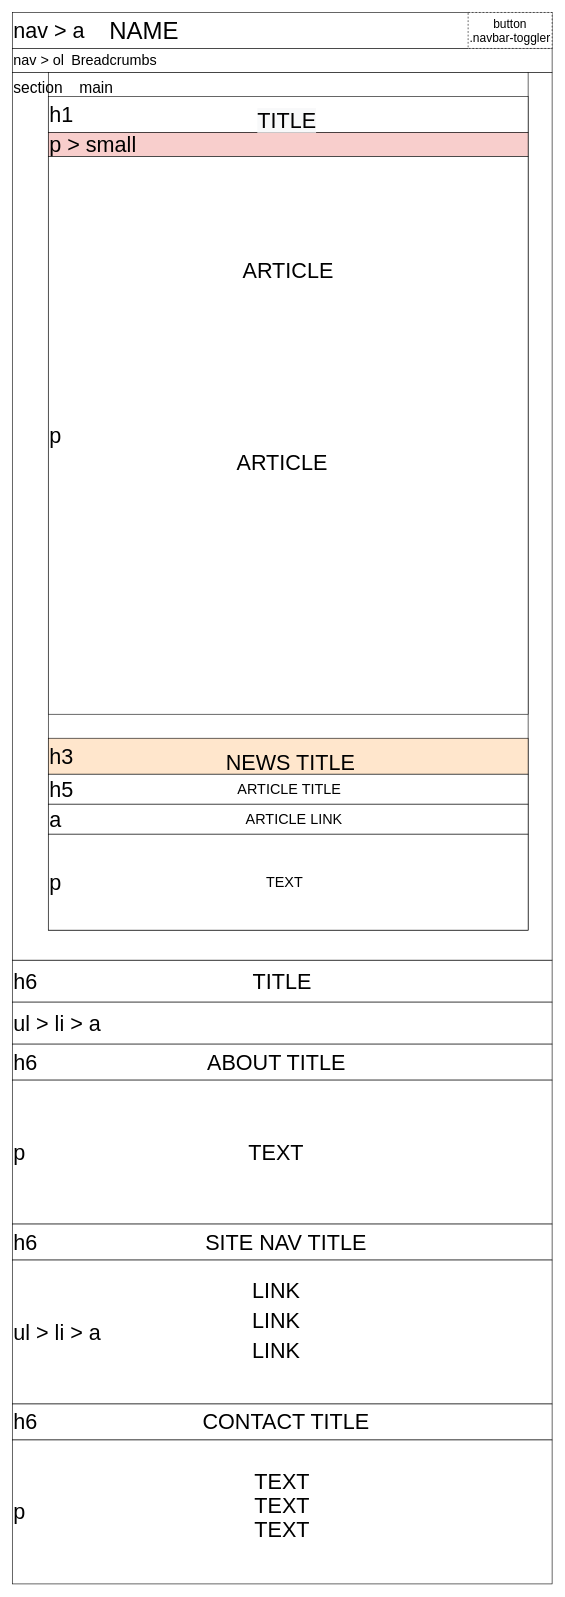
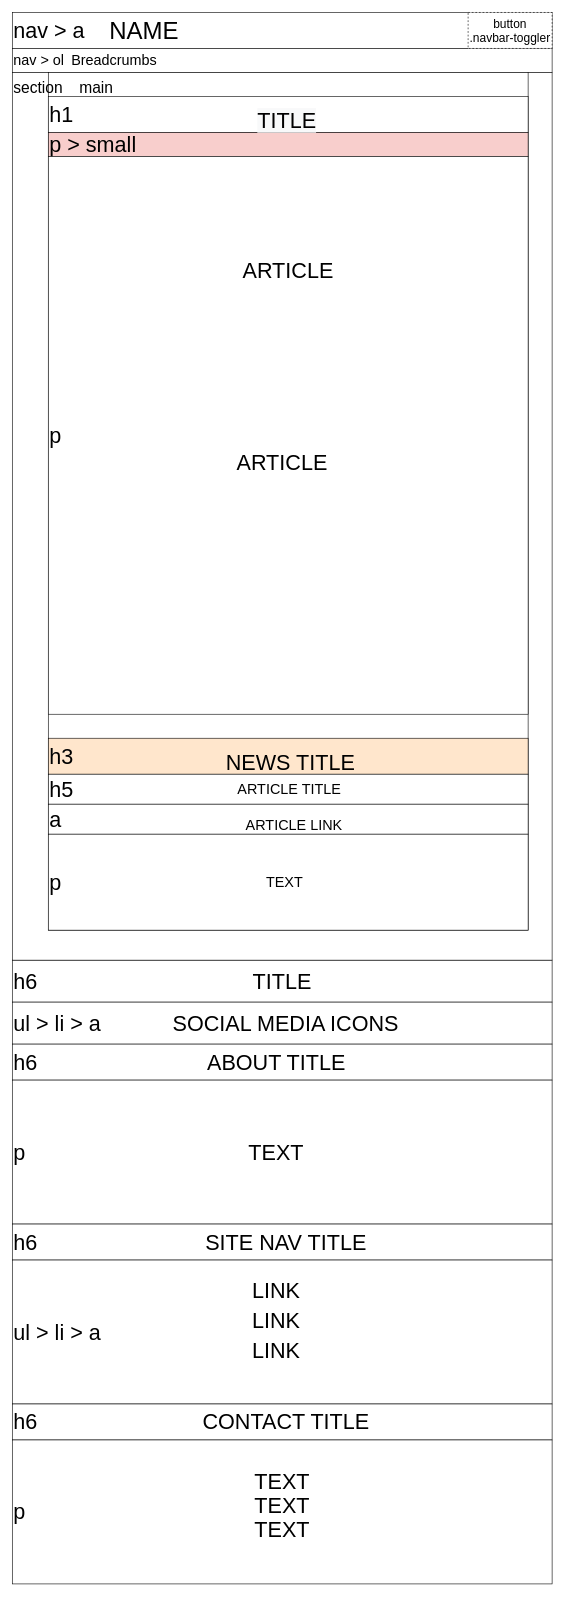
  <mxCell id="0" />
  <mxCell id="1" parent="0" />
  <mxCell id="2" value="&lt;div align=&quot;left&quot;&gt;&lt;font style=&quot;font-size: 36px&quot;&gt;nav &amp;gt; a&lt;/font&gt;&lt;/div&gt;" parent="1" vertex="1" style="rounded=0;whiteSpace=wrap;html=1;align=left;"><mxGeometry as="geometry" height="60" width="900" x="20" y="20" /></mxCell>
  <mxCell id="3" value="&lt;div align=&quot;left&quot;&gt;&lt;font style=&quot;font-size: 24px&quot;&gt;nav &amp;gt; ol&lt;/font&gt;&lt;/div&gt;" parent="1" vertex="1" style="rounded=0;whiteSpace=wrap;html=1;align=left;"><mxGeometry as="geometry" height="40" width="900" y="80" x="20" /></mxCell>
  <mxCell id="4" value="&lt;font style=&quot;font-size: 20px&quot;&gt;button&lt;br&gt;.navbar-toggler&lt;/font&gt;" parent="1" vertex="1" style="rounded=0;whiteSpace=wrap;html=1;dashed=1;"><mxGeometry as="geometry" height="60" width="140" x="780" y="20" /></mxCell>
  <mxCell id="5" value="&lt;div align=&quot;left&quot; style=&quot;font-size: 36px&quot;&gt;h6&lt;/div&gt;" parent="1" vertex="1" style="rounded=0;whiteSpace=wrap;html=1;align=left;"><mxGeometry as="geometry" height="70" width="900" y="1600" x="20" /></mxCell>
  <mxCell id="6" value="&lt;div align=&quot;left&quot; style=&quot;font-size: 36px&quot;&gt;&lt;font style=&quot;font-size: 36px&quot;&gt;ul &amp;gt; li &amp;gt; a&lt;/font&gt;&lt;br&gt;&lt;/div&gt;" parent="1" vertex="1" style="rounded=0;whiteSpace=wrap;html=1;align=left;"><mxGeometry as="geometry" height="70" width="900" y="1670" x="20" /></mxCell>
  <mxCell id="7" value="&lt;font style=&quot;font-size: 36px&quot;&gt;TITLE&lt;/font&gt;" parent="1" vertex="1" style="text;html=1;strokeColor=none;fillColor=none;align=center;verticalAlign=middle;whiteSpace=wrap;rounded=0;"><mxGeometry as="geometry" height="20" width="130" y="1625" x="405" /></mxCell>
+ <mxCell id="8" value="&lt;font style=&quot;font-size: 36px&quot;&gt;SOCIAL MEDIA ICONS&lt;/font&gt;" parent="1" vertex="1" style="text;html=1;strokeColor=none;fillColor=none;align=center;verticalAlign=middle;whiteSpace=wrap;rounded=0;"><mxGeometry as="geometry" height="20" width="388" y="1695" x="282" /></mxCell>
  <mxCell id="9" value="&lt;font style=&quot;font-size: 40px&quot;&gt;NAME&lt;/font&gt;" parent="1" vertex="1" style="text;html=1;strokeColor=none;fillColor=none;align=center;verticalAlign=middle;whiteSpace=wrap;rounded=0;"><mxGeometry as="geometry" height="20" width="160" y="40" x="160" /></mxCell>
  <mxCell id="10" value="&lt;font style=&quot;font-size: 24px&quot;&gt;Breadcrumbs&lt;/font&gt;" parent="1" vertex="1" style="text;html=1;strokeColor=none;fillColor=none;align=center;verticalAlign=middle;whiteSpace=wrap;rounded=0;"><mxGeometry as="geometry" height="20" width="100" y="90" x="140" /></mxCell>
  <mxCell id="11" value="&lt;div align=&quot;left&quot;&gt;&lt;font style=&quot;font-size: 36px&quot;&gt;h6&lt;/font&gt;&lt;/div&gt;" parent="1" vertex="1" style="rounded=0;whiteSpace=wrap;html=1;align=left;"><mxGeometry as="geometry" height="60" width="900" y="1740" x="20" /></mxCell>
  <mxCell id="12" value="&lt;font style=&quot;font-size: 36px&quot;&gt;ABOUT TITLE&lt;/font&gt;" parent="1" vertex="1" style="text;html=1;strokeColor=none;fillColor=none;align=center;verticalAlign=middle;whiteSpace=wrap;rounded=0;"><mxGeometry as="geometry" height="20" width="245" y="1760" x="337.5" /></mxCell>
  <mxCell id="13" value="&lt;div align=&quot;left&quot;&gt;&lt;font style=&quot;font-size: 36px&quot;&gt;p&lt;/font&gt;&lt;/div&gt;" parent="1" vertex="1" style="rounded=0;whiteSpace=wrap;html=1;align=left;"><mxGeometry as="geometry" height="240" width="900" y="1800" x="20" /></mxCell>
  <mxCell id="14" value="&lt;font style=&quot;font-size: 36px&quot;&gt;TEXT&lt;/font&gt;" parent="1" vertex="1" style="text;html=1;strokeColor=none;fillColor=none;align=center;verticalAlign=middle;whiteSpace=wrap;rounded=0;"><mxGeometry as="geometry" height="20" width="130" y="1910" x="395" /></mxCell>
  <mxCell id="15" value="&lt;div align=&quot;left&quot;&gt;&lt;font style=&quot;font-size: 36px&quot;&gt;h6&lt;/font&gt;&lt;/div&gt;" parent="1" vertex="1" style="rounded=0;whiteSpace=wrap;html=1;align=left;"><mxGeometry as="geometry" height="60" width="900" y="2040" x="20" /></mxCell>
  <mxCell id="16" value="&lt;font style=&quot;font-size: 36px&quot;&gt;SITE NAV TITLE&lt;/font&gt;" parent="1" vertex="1" style="text;html=1;strokeColor=none;fillColor=none;align=center;verticalAlign=middle;whiteSpace=wrap;rounded=0;"><mxGeometry as="geometry" height="20" width="305" y="2060" x="323.5" /></mxCell>
  <mxCell id="17" value="&lt;div align=&quot;left&quot;&gt;&lt;font style=&quot;font-size: 36px&quot;&gt;ul &amp;gt; li &amp;gt; a&lt;/font&gt;&lt;/div&gt;" parent="1" vertex="1" style="rounded=0;whiteSpace=wrap;html=1;align=left;"><mxGeometry as="geometry" height="240" width="900" y="2100" x="20" /></mxCell>
  <mxCell id="18" value="&lt;font style=&quot;font-size: 36px&quot;&gt;LINK&lt;/font&gt;" parent="1" vertex="1" style="text;html=1;strokeColor=none;fillColor=none;align=center;verticalAlign=middle;whiteSpace=wrap;rounded=0;"><mxGeometry as="geometry" height="20" width="130" y="2140" x="395" /></mxCell>
  <mxCell id="19" value="&lt;font style=&quot;font-size: 36px&quot;&gt;LINK&lt;/font&gt;" parent="1" vertex="1" style="text;html=1;strokeColor=none;fillColor=none;align=center;verticalAlign=middle;whiteSpace=wrap;rounded=0;"><mxGeometry as="geometry" height="20" width="130" y="2190" x="395" /></mxCell>
  <mxCell id="20" value="&lt;font style=&quot;font-size: 36px&quot;&gt;LINK&lt;/font&gt;" parent="1" vertex="1" style="text;html=1;strokeColor=none;fillColor=none;align=center;verticalAlign=middle;whiteSpace=wrap;rounded=0;"><mxGeometry as="geometry" height="20" width="130" y="2240" x="395" /></mxCell>
  <mxCell id="21" value="&lt;div align=&quot;left&quot;&gt;&lt;font style=&quot;font-size: 36px&quot;&gt;h6&lt;/font&gt;&lt;/div&gt;" parent="1" vertex="1" style="rounded=0;whiteSpace=wrap;html=1;align=left;"><mxGeometry as="geometry" height="60" width="900" y="2340" x="20" /></mxCell>
  <mxCell id="22" value="&lt;font style=&quot;font-size: 36px&quot;&gt;CONTACT TITLE&lt;/font&gt;" parent="1" vertex="1" style="text;html=1;strokeColor=none;fillColor=none;align=center;verticalAlign=middle;whiteSpace=wrap;rounded=0;"><mxGeometry as="geometry" height="20" width="305" y="2360" x="323.5" /></mxCell>
  <mxCell id="23" value="&lt;div align=&quot;left&quot;&gt;&lt;font style=&quot;font-size: 36px&quot;&gt;p&lt;/font&gt;&lt;/div&gt;" parent="1" vertex="1" style="rounded=0;whiteSpace=wrap;html=1;align=left;"><mxGeometry as="geometry" height="240" width="900" y="2400" x="20" /></mxCell>
  <mxCell id="24" value="&lt;font style=&quot;font-size: 36px&quot;&gt;TEXT&lt;/font&gt;" parent="1" vertex="1" style="text;html=1;strokeColor=none;fillColor=none;align=center;verticalAlign=middle;whiteSpace=wrap;rounded=0;"><mxGeometry as="geometry" height="20" width="130" y="2500" x="405" /></mxCell>
  <mxCell id="25" value="&lt;font style=&quot;font-size: 36px&quot;&gt;TEXT&lt;/font&gt;" parent="1" vertex="1" style="text;html=1;strokeColor=none;fillColor=none;align=center;verticalAlign=middle;whiteSpace=wrap;rounded=0;"><mxGeometry as="geometry" height="20" width="130" y="2540" x="405" /></mxCell>
  <mxCell id="26" value="&lt;font style=&quot;font-size: 36px&quot;&gt;TEXT&lt;/font&gt;" parent="1" vertex="1" style="text;html=1;strokeColor=none;fillColor=none;align=center;verticalAlign=middle;whiteSpace=wrap;rounded=0;"><mxGeometry as="geometry" height="20" width="130" y="2460" x="405" /></mxCell>
  <mxCell id="27" value="" parent="1" vertex="1" style="rounded=0;whiteSpace=wrap;html=1;"><mxGeometry as="geometry" height="1480" width="900" y="120" x="20" /></mxCell>
  <mxCell id="28" value="" parent="1" vertex="1" style="rounded=0;whiteSpace=wrap;html=1;"><mxGeometry as="geometry" height="1430" width="800" y="120" x="80" /></mxCell>
  <mxCell id="29" value="&lt;div align=&quot;left&quot; style=&quot;font-size: 26px&quot;&gt;&lt;font style=&quot;font-size: 26px&quot;&gt;section&lt;/font&gt;&lt;/div&gt;" parent="1" vertex="1" style="text;html=1;strokeColor=none;fillColor=none;align=left;verticalAlign=middle;whiteSpace=wrap;rounded=0;"><mxGeometry as="geometry" height="50" width="120" y="120" x="20" /></mxCell>
  <mxCell id="30" value="&lt;div align=&quot;left&quot; style=&quot;font-size: 26px&quot;&gt;&lt;font style=&quot;font-size: 26px&quot;&gt;main&lt;/font&gt;&lt;/div&gt;" parent="1" vertex="1" style="text;html=1;strokeColor=none;fillColor=none;align=left;verticalAlign=middle;whiteSpace=wrap;rounded=0;"><mxGeometry as="geometry" height="50" width="120" y="120" x="130" /></mxCell>
  <mxCell id="31" value="&lt;div align=&quot;left&quot;&gt;&lt;font style=&quot;font-size: 36px&quot;&gt;h1&lt;/font&gt;&lt;/div&gt;" parent="1" vertex="1" style="rounded=0;whiteSpace=wrap;html=1;align=left;"><mxGeometry as="geometry" height="60" width="800" y="160" x="80" /></mxCell>
  <mxCell id="32" value="&lt;div align=&quot;left&quot;&gt;&lt;font style=&quot;font-size: 36px&quot;&gt;p &amp;gt; small&lt;/font&gt;&lt;/div&gt;" parent="1" vertex="1" style="rounded=0;whiteSpace=wrap;html=1;align=left;fillColor=#f8cecc;"><mxGeometry as="geometry" height="40" width="800" y="220" x="80" /></mxCell>
  <mxCell id="33" value="&lt;div align=&quot;left&quot;&gt;&lt;font style=&quot;font-size: 36px&quot;&gt;p&lt;/font&gt;&lt;/div&gt;" parent="1" vertex="1" style="rounded=0;whiteSpace=wrap;html=1;align=left;"><mxGeometry as="geometry" height="930" width="800" y="260" x="80" /></mxCell>
  <mxCell id="34" value="&lt;font style=&quot;font-size: 36px&quot;&gt;ARTICLE&lt;/font&gt;" parent="1" vertex="1" style="text;html=1;strokeColor=none;fillColor=none;align=center;verticalAlign=middle;whiteSpace=wrap;rounded=0;"><mxGeometry as="geometry" height="20" width="260" y="440" x="350" /></mxCell>
  <mxCell id="35" value="&lt;font style=&quot;font-size: 36px&quot;&gt;ARTICLE&lt;/font&gt;" parent="1" vertex="1" style="text;html=1;strokeColor=none;fillColor=none;align=center;verticalAlign=middle;whiteSpace=wrap;rounded=0;"><mxGeometry as="geometry" height="20" width="260" y="760" x="340" /></mxCell>
  <mxCell id="36" value="&lt;font style=&quot;font-size: 36px&quot;&gt;&lt;span style=&quot;display: inline ; float: none ; background-color: rgb(248 , 249 , 250) ; color: rgb(0 , 0 , 0) ; font-family: &amp;#34;helvetica&amp;#34; ; font-size: 36px ; font-style: normal ; font-variant: normal ; font-weight: 400 ; letter-spacing: normal ; text-align: center ; text-decoration: none ; text-indent: 0px ; text-transform: none ; white-space: normal ; word-spacing: 0px&quot;&gt;TITLE&lt;/span&gt;&lt;/font&gt;&lt;b&gt;&lt;/b&gt;&lt;i&gt;&lt;/i&gt;&lt;u&gt;&lt;/u&gt;&lt;sub&gt;&lt;/sub&gt;&lt;sup&gt;&lt;/sup&gt;&lt;strike&gt;&lt;/strike&gt;" parent="1" vertex="1" style="text;html=1;strokeColor=none;fillColor=none;align=center;verticalAlign=middle;whiteSpace=wrap;rounded=0;"><mxGeometry as="geometry" height="20" width="260" y="190" x="347.5" /></mxCell>
  <mxCell id="37" value="&lt;div align=&quot;left&quot;&gt;&lt;font style=&quot;font-size: 36px&quot;&gt;h3&lt;/font&gt;&lt;/div&gt;" parent="1" vertex="1" style="rounded=0;whiteSpace=wrap;html=1;align=left;fillColor=#ffe6cc;"><mxGeometry as="geometry" height="60" width="800" y="1230" x="80" /></mxCell>
  <mxCell id="38" value="&lt;div align=&quot;left&quot;&gt;&lt;font style=&quot;font-size: 36px&quot;&gt;h5&lt;/font&gt;&lt;/div&gt;" parent="1" vertex="1" style="rounded=0;whiteSpace=wrap;html=1;align=left;"><mxGeometry as="geometry" height="50" width="800" y="1290" x="80" /></mxCell>
  <mxCell id="39" value="&lt;div align=&quot;left&quot;&gt;&lt;font style=&quot;font-size: 36px&quot;&gt;a&lt;/font&gt;&lt;/div&gt;" parent="1" vertex="1" style="rounded=0;whiteSpace=wrap;html=1;align=left;"><mxGeometry as="geometry" height="50" width="800" y="1340" x="80" /></mxCell>
  <mxCell id="40" value="&lt;div align=&quot;left&quot;&gt;&lt;font style=&quot;font-size: 36px&quot;&gt;p&lt;/font&gt;&lt;/div&gt;" parent="1" vertex="1" style="rounded=0;whiteSpace=wrap;html=1;align=left;"><mxGeometry as="geometry" height="160" width="800" y="1390" x="80" /></mxCell>
  <mxCell id="41" value="&lt;font style=&quot;font-size: 24px&quot;&gt;ARTICLE TITLE&lt;/font&gt;" parent="1" vertex="1" style="text;html=1;strokeColor=none;fillColor=none;align=center;verticalAlign=middle;whiteSpace=wrap;rounded=0;"><mxGeometry as="geometry" height="20" width="220" y="1305" x="371.5" /></mxCell>
  <mxCell id="42" value="&lt;font style=&quot;font-size: 36px&quot;&gt;NEWS&lt;span style=&quot;display: inline ; float: none ; background-color: rgb(248 , 249 , 250) ; color: transparent ; font-family: monospace ; font-size: 0px ; font-style: normal ; font-variant: normal ; font-weight: 400 ; letter-spacing: normal ; text-align: left ; text-decoration: none ; text-indent: 0px ; text-transform: none ; white-space: nowrap ; word-break: break-all ; word-spacing: 0px&quot;&gt;%3CmxGraphModel%3E%3Croot%3E%3CmxCell%20id%3D%220%22%2F%3E%3CmxCell%20id%3D%221%22%20parent%3D%220%22%2F%3E%3CmxCell%20id%3D%222%22%20value%3D%22%26lt%3Bfont%20style%3D%26quot%3Bfont-size%3A%2036px%26quot%3B%26gt%3BTITLE%26lt%3B%2Ffont%26gt%3B%22%20parent%3D%221%22%20vertex%3D%221%22%20style%3D%22text%3Bhtml%3D1%3BstrokeColor%3Dnone%3BfillColor%3Dnone%3Balign%3Dcenter%3BverticalAlign%3Dmiddle%3BwhiteSpace%3Dwrap%3Brounded%3D0%3B%22%3E%3CmxGeometry%20as%3D%22geometry%22%20height%3D%2220%22%20width%3D%22130%22%20y%3D%221605%22%20x%3D%22385%22%2F%3E%3C%2FmxCell%3E%3C%2Froot%3E%3C%2FmxGraphModel%3E&lt;/span&gt; TITLE&lt;/font&gt;" parent="1" vertex="1" style="text;html=1;strokeColor=none;fillColor=none;align=center;verticalAlign=middle;whiteSpace=wrap;rounded=0;"><mxGeometry as="geometry" height="20" width="220" y="1260" x="374" /></mxCell>
  <mxCell id="43" value="&lt;font style=&quot;font-size: 24px&quot;&gt;TEXT&lt;/font&gt;" parent="1" vertex="1" style="text;html=1;strokeColor=none;fillColor=none;align=center;verticalAlign=middle;whiteSpace=wrap;rounded=0;"><mxGeometry as="geometry" height="20" width="220" y="1460" x="364" /></mxCell>
- <mxCell id="44" value="&lt;font style=&quot;font-size: 24px&quot;&gt;ARTICLE LINK&lt;/font&gt;" parent="1" vertex="1" style="text;html=1;strokeColor=none;fillColor=none;align=center;verticalAlign=middle;whiteSpace=wrap;rounded=0;"><mxGeometry x="380" y="1355" as="geometry" height="20" width="220" /></mxCell>
+ <mxCell id="44" value="&lt;font style=&quot;font-size: 24px&quot;&gt;ARTICLE LINK&lt;/font&gt;" parent="1" vertex="1" style="text;html=1;strokeColor=none;fillColor=none;align=center;verticalAlign=middle;whiteSpace=wrap;rounded=0;"><mxGeometry as="geometry" height="20" width="220" y="1365" x="380" /></mxCell>
